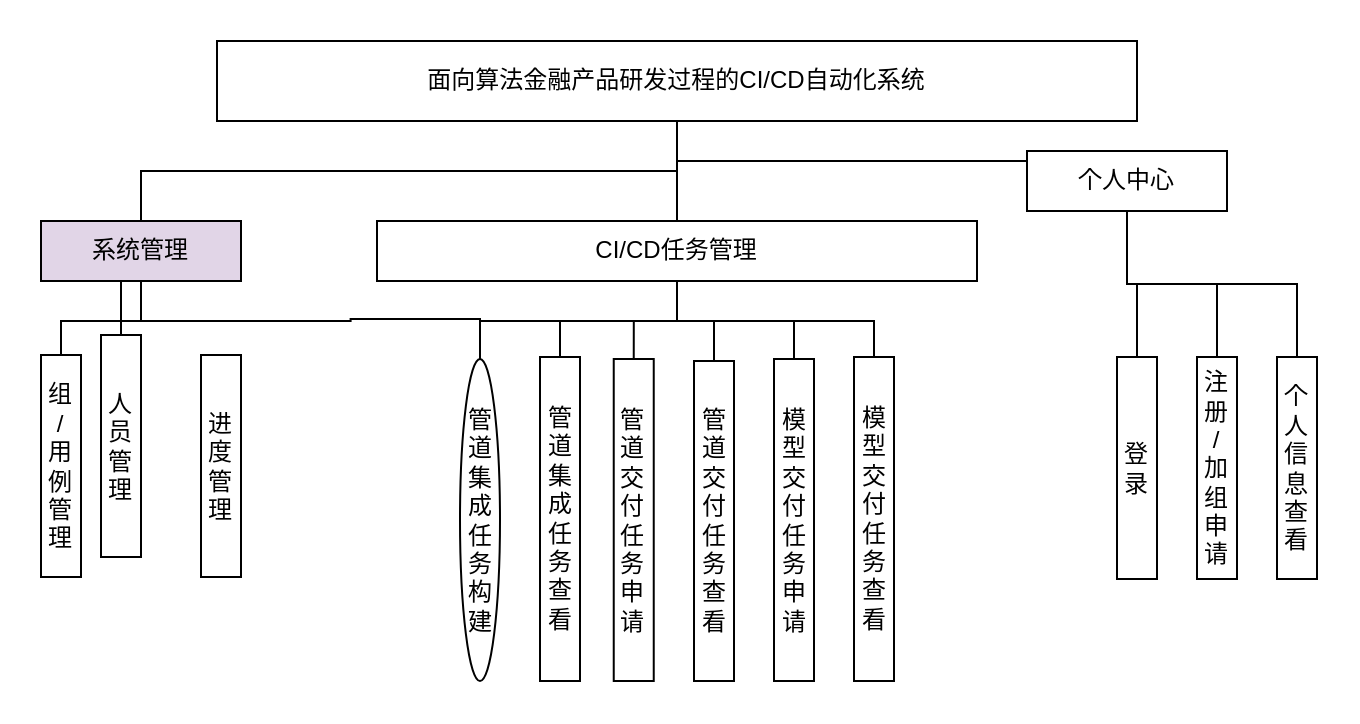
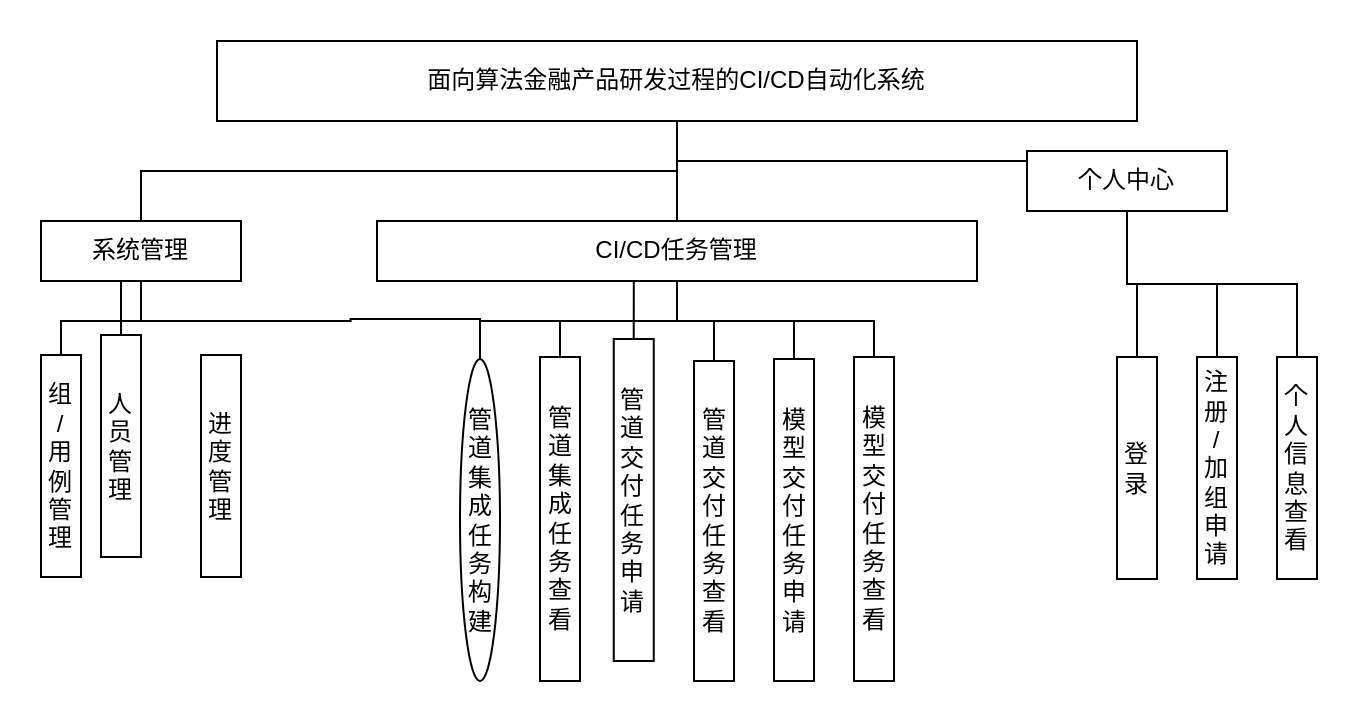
  <mxCell id="0" />
  <mxCell id="1" parent="0" />
  <mxCell id="2" style="edgeStyle=orthogonalEdgeStyle;rounded=0;orthogonalLoop=1;jettySize=auto;html=1;exitX=0.5;exitY=1;exitDx=0;exitDy=0;entryX=0.5;entryY=0;entryDx=0;entryDy=0;endArrow=none;endFill=0;" edge="1" parent="1" source="5" target="29"><mxGeometry relative="1" as="geometry" /></mxCell>
  <mxCell id="3" style="edgeStyle=orthogonalEdgeStyle;rounded=0;orthogonalLoop=1;jettySize=auto;html=1;exitX=0.5;exitY=1;exitDx=0;exitDy=0;endArrow=none;endFill=0;" edge="1" parent="1" source="5" target="19"><mxGeometry relative="1" as="geometry" /></mxCell>
  <mxCell id="4" style="edgeStyle=orthogonalEdgeStyle;rounded=0;orthogonalLoop=1;jettySize=auto;html=1;exitX=0.5;exitY=1;exitDx=0;exitDy=0;entryX=0.5;entryY=0;entryDx=0;entryDy=0;endArrow=none;endFill=0;" edge="1" parent="1" source="5" target="9"><mxGeometry relative="1" as="geometry" /></mxCell>
  <mxCell id="5" value="面向算法金融产品研发过程的CI/CD自动化系统" style="rounded=0;whiteSpace=wrap;html=1;" vertex="1" parent="1"><mxGeometry x="108" y="20" width="460" height="40" as="geometry" /></mxCell>
  <mxCell id="6" style="edgeStyle=orthogonalEdgeStyle;rounded=0;orthogonalLoop=1;jettySize=auto;html=1;exitX=0.5;exitY=1;exitDx=0;exitDy=0;entryX=0.5;entryY=0;entryDx=0;entryDy=0;endArrow=none;endFill=0;" edge="1" parent="1" source="9" target="10"><mxGeometry relative="1" as="geometry" /></mxCell>
  <mxCell id="7" style="edgeStyle=orthogonalEdgeStyle;rounded=0;orthogonalLoop=1;jettySize=auto;html=1;exitX=0.5;exitY=1;exitDx=0;exitDy=0;entryX=0.5;entryY=0;entryDx=0;entryDy=0;endArrow=none;endFill=0;" edge="1" parent="1" source="9" target="11"><mxGeometry relative="1" as="geometry" /></mxCell>
  <mxCell id="8" style="edgeStyle=orthogonalEdgeStyle;rounded=0;orthogonalLoop=1;jettySize=auto;html=1;exitX=0.5;exitY=1;exitDx=0;exitDy=0;entryX=0.5;entryY=0;entryDx=0;entryDy=0;endArrow=none;endFill=0;" edge="1" parent="1" source="9" target="12"><mxGeometry relative="1" as="geometry" /></mxCell>
  <mxCell id="9" value="个人中心" style="rounded=0;whiteSpace=wrap;html=1;" vertex="1" parent="1"><mxGeometry x="513" y="75" width="100" height="30" as="geometry" /></mxCell>
  <mxCell id="10" value="登录" style="rounded=0;whiteSpace=wrap;html=1;" vertex="1" parent="1"><mxGeometry x="558" y="178" width="20" height="111" as="geometry" /></mxCell>
  <mxCell id="11" value="注册&lt;br&gt;/&lt;br&gt;加组申请" style="rounded=0;whiteSpace=wrap;html=1;" vertex="1" parent="1"><mxGeometry x="598" y="178" width="20" height="111" as="geometry" /></mxCell>
  <mxCell id="12" value="个人信息查看" style="rounded=0;whiteSpace=wrap;html=1;" vertex="1" parent="1"><mxGeometry x="638" y="178" width="20" height="111" as="geometry" /></mxCell>
  <mxCell id="13" style="edgeStyle=orthogonalEdgeStyle;rounded=0;orthogonalLoop=1;jettySize=auto;html=1;exitX=0.5;exitY=1;exitDx=0;exitDy=0;entryX=0.5;entryY=0;entryDx=0;entryDy=0;endArrow=none;endFill=0;" edge="1" parent="1" source="19" target="20"><mxGeometry relative="1" as="geometry" /></mxCell>
  <mxCell id="14" style="edgeStyle=orthogonalEdgeStyle;rounded=0;orthogonalLoop=1;jettySize=auto;html=1;exitX=0.5;exitY=1;exitDx=0;exitDy=0;entryX=0.5;entryY=0;entryDx=0;entryDy=0;endArrow=none;endFill=0;" edge="1" parent="1" source="19" target="23"><mxGeometry relative="1" as="geometry" /></mxCell>
  <mxCell id="15" style="edgeStyle=orthogonalEdgeStyle;rounded=0;orthogonalLoop=1;jettySize=auto;html=1;exitX=0.5;exitY=1;exitDx=0;exitDy=0;entryX=0.5;entryY=0;entryDx=0;entryDy=0;endArrow=none;endFill=0;" edge="1" parent="1" source="19" target="21"><mxGeometry relative="1" as="geometry" /></mxCell>
  <mxCell id="16" style="edgeStyle=orthogonalEdgeStyle;rounded=0;orthogonalLoop=1;jettySize=auto;html=1;exitX=0.5;exitY=1;exitDx=0;exitDy=0;entryX=0.5;entryY=0;entryDx=0;entryDy=0;endArrow=none;endFill=0;" edge="1" parent="1" source="19" target="22"><mxGeometry relative="1" as="geometry" /></mxCell>
  <mxCell id="17" style="edgeStyle=orthogonalEdgeStyle;rounded=0;orthogonalLoop=1;jettySize=auto;html=1;exitX=0.5;exitY=1;exitDx=0;exitDy=0;entryX=0.5;entryY=0;entryDx=0;entryDy=0;endArrow=none;endFill=0;" edge="1" parent="1" source="19" target="24"><mxGeometry relative="1" as="geometry" /></mxCell>
  <mxCell id="18" style="edgeStyle=orthogonalEdgeStyle;rounded=0;orthogonalLoop=1;jettySize=auto;html=1;exitX=0.5;exitY=1;exitDx=0;exitDy=0;entryX=0.5;entryY=0;entryDx=0;entryDy=0;endArrow=none;endFill=0;" edge="1" parent="1" source="19" target="25"><mxGeometry relative="1" as="geometry" /></mxCell>
  <mxCell id="19" value="CI/CD任务管理" style="rounded=0;whiteSpace=wrap;html=1;" vertex="1" parent="1"><mxGeometry x="188" y="110" width="300" height="30" as="geometry" /></mxCell>
  <mxCell id="20" value="管道&lt;br&gt;集成任务构建" style="ellipse;whiteSpace=wrap;html=1;" vertex="1" parent="1"><mxGeometry x="229.5" y="179" width="20" height="161" as="geometry" /></mxCell>
- <mxCell id="21" value="管道交付任务申请" style="rounded=0;whiteSpace=wrap;html=1;" vertex="1" parent="1"><mxGeometry x="306.37" y="179" width="20" height="161" as="geometry" /></mxCell>
+ <mxCell id="21" value="管道交付任务申请" style="rounded=0;whiteSpace=wrap;html=1;" vertex="1" parent="1"><mxGeometry x="306.37" y="169" width="20" height="161" as="geometry" /></mxCell>
  <mxCell id="22" value="管道交付任务查看" style="rounded=0;whiteSpace=wrap;html=1;" vertex="1" parent="1"><mxGeometry x="346.5" y="180" width="20" height="160" as="geometry" /></mxCell>
  <mxCell id="23" value="管道集成任务查看" style="rounded=0;whiteSpace=wrap;html=1;" vertex="1" parent="1"><mxGeometry x="269.5" y="178" width="20" height="162" as="geometry" /></mxCell>
  <mxCell id="24" value="模型交付任务申请" style="rounded=0;whiteSpace=wrap;html=1;" vertex="1" parent="1"><mxGeometry x="386.5" y="179" width="20" height="161" as="geometry" /></mxCell>
  <mxCell id="25" value="模型交付任务查看" style="rounded=0;whiteSpace=wrap;html=1;" vertex="1" parent="1"><mxGeometry x="426.5" y="178" width="20" height="162" as="geometry" /></mxCell>
  <mxCell id="26" style="edgeStyle=orthogonalEdgeStyle;rounded=0;orthogonalLoop=1;jettySize=auto;html=1;exitX=0.5;exitY=1;exitDx=0;exitDy=0;endArrow=none;endFill=0;" edge="1" parent="1" source="29" target="30"><mxGeometry relative="1" as="geometry" /></mxCell>
  <mxCell id="27" style="edgeStyle=orthogonalEdgeStyle;rounded=0;orthogonalLoop=1;jettySize=auto;html=1;exitX=0.5;exitY=1;exitDx=0;exitDy=0;entryX=0.5;entryY=0;entryDx=0;entryDy=0;endArrow=none;endFill=0;" edge="1" parent="1" source="29" target="31"><mxGeometry relative="1" as="geometry" /></mxCell>
  <mxCell id="28" style="edgeStyle=orthogonalEdgeStyle;rounded=0;orthogonalLoop=1;jettySize=auto;html=1;exitX=0.5;exitY=1;exitDx=0;exitDy=0;endArrow=none;endFill=0;" edge="1" parent="1" source="29" target="20"><mxGeometry relative="1" as="geometry"><mxPoint x="111" y="160" as="targetPoint" /></mxGeometry></mxCell>
- <mxCell id="29" value="系统管理" style="rounded=0;whiteSpace=wrap;html=1;fillColor=#e1d5e7;" vertex="1" parent="1"><mxGeometry x="20" y="110" width="100" height="30" as="geometry" /></mxCell>
+ <mxCell id="29" value="系统管理" style="rounded=0;whiteSpace=wrap;html=1;" vertex="1" parent="1"><mxGeometry x="20" y="110" width="100" height="30" as="geometry" /></mxCell>
  <mxCell id="30" value="组&lt;br&gt;/&lt;br&gt;用例管理" style="rounded=0;whiteSpace=wrap;html=1;" vertex="1" parent="1"><mxGeometry x="20" y="177" width="20" height="111" as="geometry" /></mxCell>
  <mxCell id="31" value="人员管理" style="rounded=0;whiteSpace=wrap;html=1;" vertex="1" parent="1"><mxGeometry x="50" y="167" width="20" height="111" as="geometry" /></mxCell>
  <mxCell id="32" value="进度管理" style="rounded=0;whiteSpace=wrap;html=1;" vertex="1" parent="1"><mxGeometry x="100" y="177" width="20" height="111" as="geometry" /></mxCell>
